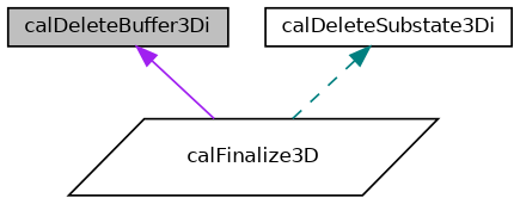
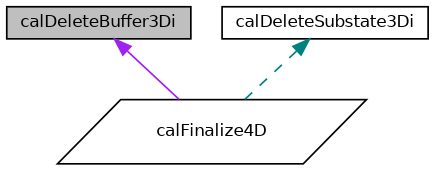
  digraph {
    rankdir=TB
    node [color=black fillcolor=white fontname=Helvetica fontsize=10 shape=box style=filled]
    edge [dir=back fontname=Helvetica fontsize=10 labelfontname=Helvetica labelfontsize=10]
    n1 [fillcolor=grey75 fontcolor=black height=0.2 label=calDeleteBuffer3Di width=0.4]
-   n2 [height=0.2 label=calFinalize3D shape=parallelogram width=0.4]
+   n2 [height=0.2 label=calFinalize4D shape=parallelogram width=0.4]
    n3 [height=0.2 label=calDeleteSubstate3Di width=0.4]
    n1 -> n2 [color=purple style=solid]
    n3 -> n2 [color=teal style=dashed]
  }
